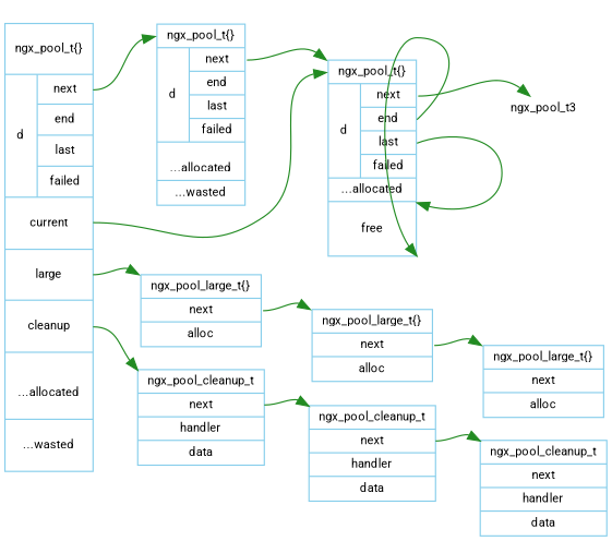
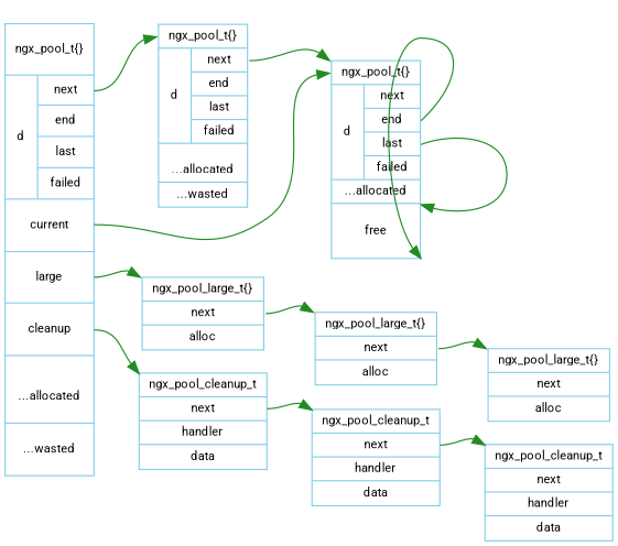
  digraph {
    rankdir=LR
    fontname=Roboto
    node [color=skyblue fontname=Roboto fontsize=10 shape=record]
    edge [color=forestgreen fontname=Roboto fontsize=10 headport="h:nw" tailport=next]
    n1 [height=5 label="<h>ngx_pool_t\{\}|{d|{<next>next|<end>end|<last>last|failed}}|<current>current|<large>large|<cleanup>cleanup|\n...allocated\n|...wasted"]
    n2 [label="<h>ngx_pool_t\{\}|{d|{<next>next|<end>end|<last>last|failed}}|\n...allocated\n|...wasted"]
    n3 [label="<h>ngx_pool_t\{\}|{d|{<next>next|<end>end|<last>last|failed}}|...allocated|<space>\nfree\n\n"]
    n4 [label="<h>ngx_pool_large_t\{\}|<next>next|<alloc>alloc"]
    n5 [label="<h>ngx_pool_cleanup_t|<next>next|<handler>handler|<data>data"]
-   ngx_pool_t3 [height=0 shape=none width=0]
    n7 [label="<h>ngx_pool_large_t\{\}|<next>next|<alloc>alloc"]
    n8 [label="<h>ngx_pool_large_t\{\}|<next>next|<alloc>alloc"]
    n9 [label="<h>ngx_pool_cleanup_t|<next>next|<handler>handler|<data>data"]
    n10 [label="<h>ngx_pool_cleanup_t|<next>next|<handler>handler|<data>data"]
    n1 -> n2 [color=none headport=nw tailport=ne weight=30]
    n1 -> n2 [headport=h weight=10]
    n1 -> n3 [headport=h tailport=current]
    n1 -> n4 [tailport=large]
    n1 -> n5 [tailport=cleanup]
    n2 -> n3 [weight=10]
    n3 -> n3 [headport="space:ne" tailport="last:e"]
    n3 -> n3 [headport=se tailport="end:e"]
-   n3 -> ngx_pool_t3 [headport=nw weight=10]
    n4 -> n7
    n5 -> n9
    n7 -> n8
    n9 -> n10
  }
